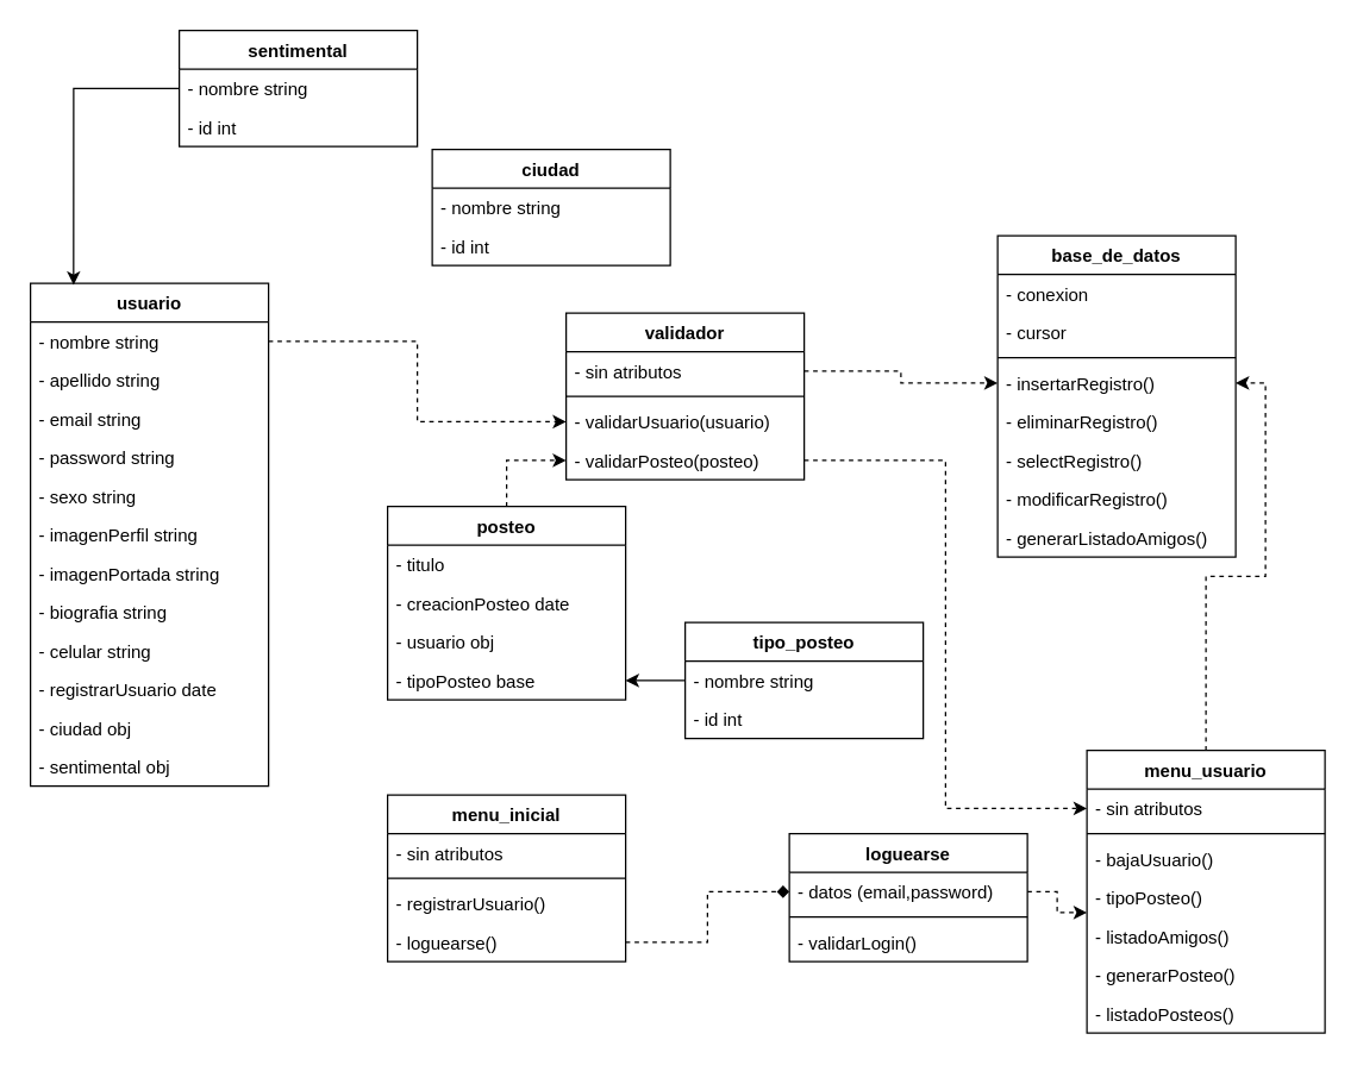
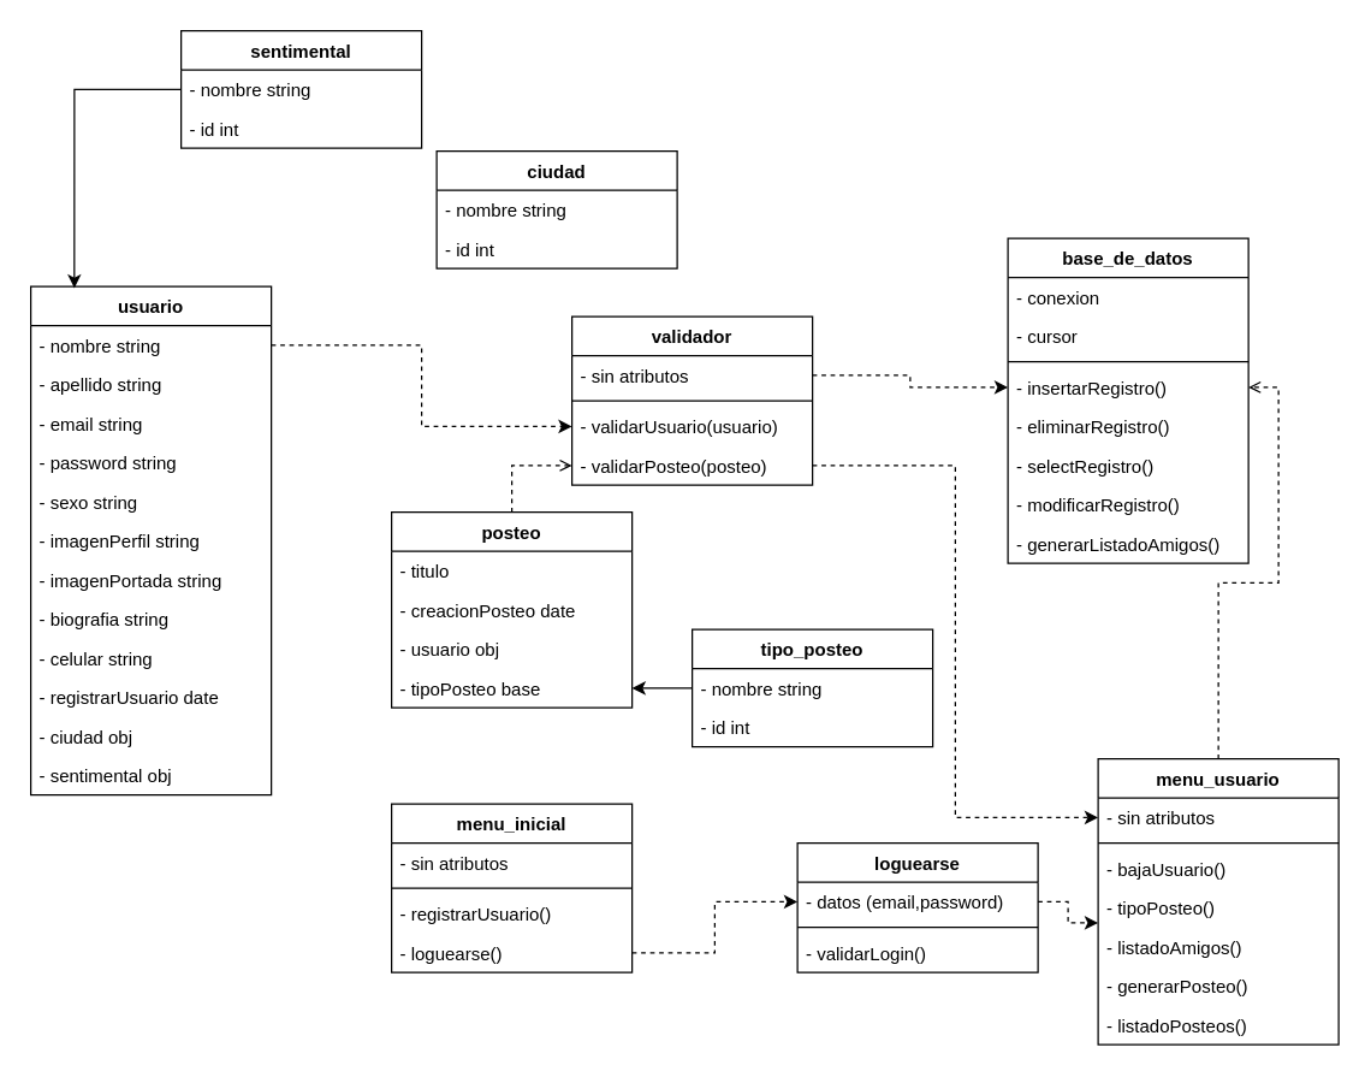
  <mxCell id="0" />
  <mxCell id="1" parent="0" />
  <mxCell id="2" value="usuario" style="swimlane;fontStyle=1;align=center;verticalAlign=top;childLayout=stackLayout;horizontal=1;startSize=26;horizontalStack=0;resizeParent=1;resizeParentMax=0;resizeLast=0;collapsible=1;marginBottom=0;" parent="1" vertex="1"><mxGeometry x="20" y="190" width="160" height="338" as="geometry"><mxRectangle x="-70" y="10" width="80" height="26" as="alternateBounds" /></mxGeometry></mxCell>
  <mxCell id="3" value="- nombre string" style="text;strokeColor=none;fillColor=none;align=left;verticalAlign=top;spacingLeft=4;spacingRight=4;overflow=hidden;rotatable=0;points=[[0,0.5],[1,0.5]];portConstraint=eastwest;" parent="2" vertex="1"><mxGeometry y="26" width="160" height="26" as="geometry" /></mxCell>
  <mxCell id="4" value="- apellido string" style="text;strokeColor=none;fillColor=none;align=left;verticalAlign=top;spacingLeft=4;spacingRight=4;overflow=hidden;rotatable=0;points=[[0,0.5],[1,0.5]];portConstraint=eastwest;" parent="2" vertex="1"><mxGeometry y="52" width="160" height="26" as="geometry" /></mxCell>
  <mxCell id="5" value="- email string" style="text;strokeColor=none;fillColor=none;align=left;verticalAlign=top;spacingLeft=4;spacingRight=4;overflow=hidden;rotatable=0;points=[[0,0.5],[1,0.5]];portConstraint=eastwest;" parent="2" vertex="1"><mxGeometry y="78" width="160" height="26" as="geometry" /></mxCell>
  <mxCell id="6" value="- password string" style="text;strokeColor=none;fillColor=none;align=left;verticalAlign=top;spacingLeft=4;spacingRight=4;overflow=hidden;rotatable=0;points=[[0,0.5],[1,0.5]];portConstraint=eastwest;" parent="2" vertex="1"><mxGeometry y="104" width="160" height="26" as="geometry" /></mxCell>
  <mxCell id="7" value="- sexo string" style="text;strokeColor=none;fillColor=none;align=left;verticalAlign=top;spacingLeft=4;spacingRight=4;overflow=hidden;rotatable=0;points=[[0,0.5],[1,0.5]];portConstraint=eastwest;" parent="2" vertex="1"><mxGeometry y="130" width="160" height="26" as="geometry" /></mxCell>
  <mxCell id="8" value="- imagenPerfil string" style="text;strokeColor=none;fillColor=none;align=left;verticalAlign=top;spacingLeft=4;spacingRight=4;overflow=hidden;rotatable=0;points=[[0,0.5],[1,0.5]];portConstraint=eastwest;" parent="2" vertex="1"><mxGeometry y="156" width="160" height="26" as="geometry" /></mxCell>
  <mxCell id="9" value="- imagenPortada string" style="text;strokeColor=none;fillColor=none;align=left;verticalAlign=top;spacingLeft=4;spacingRight=4;overflow=hidden;rotatable=0;points=[[0,0.5],[1,0.5]];portConstraint=eastwest;" parent="2" vertex="1"><mxGeometry y="182" width="160" height="26" as="geometry" /></mxCell>
  <mxCell id="10" value="- biografia string" style="text;strokeColor=none;fillColor=none;align=left;verticalAlign=top;spacingLeft=4;spacingRight=4;overflow=hidden;rotatable=0;points=[[0,0.5],[1,0.5]];portConstraint=eastwest;" parent="2" vertex="1"><mxGeometry y="208" width="160" height="26" as="geometry" /></mxCell>
  <mxCell id="11" value="- celular string" style="text;strokeColor=none;fillColor=none;align=left;verticalAlign=top;spacingLeft=4;spacingRight=4;overflow=hidden;rotatable=0;points=[[0,0.5],[1,0.5]];portConstraint=eastwest;" parent="2" vertex="1"><mxGeometry y="234" width="160" height="26" as="geometry" /></mxCell>
  <mxCell id="12" value="- registrarUsuario date" style="text;strokeColor=none;fillColor=none;align=left;verticalAlign=top;spacingLeft=4;spacingRight=4;overflow=hidden;rotatable=0;points=[[0,0.5],[1,0.5]];portConstraint=eastwest;" parent="2" vertex="1"><mxGeometry y="260" width="160" height="26" as="geometry" /></mxCell>
  <mxCell id="13" value="- ciudad obj" style="text;strokeColor=none;fillColor=none;align=left;verticalAlign=top;spacingLeft=4;spacingRight=4;overflow=hidden;rotatable=0;points=[[0,0.5],[1,0.5]];portConstraint=eastwest;" parent="2" vertex="1"><mxGeometry y="286" width="160" height="26" as="geometry" /></mxCell>
  <mxCell id="14" value="- sentimental obj" style="text;strokeColor=none;fillColor=none;align=left;verticalAlign=top;spacingLeft=4;spacingRight=4;overflow=hidden;rotatable=0;points=[[0,0.5],[1,0.5]];portConstraint=eastwest;" parent="2" vertex="1"><mxGeometry y="312" width="160" height="26" as="geometry" /></mxCell>
  <mxCell id="15" value="base_de_datos" style="swimlane;fontStyle=1;align=center;verticalAlign=top;childLayout=stackLayout;horizontal=1;startSize=26;horizontalStack=0;resizeParent=1;resizeParentMax=0;resizeLast=0;collapsible=1;marginBottom=0;" parent="1" vertex="1"><mxGeometry x="670" y="158" width="160" height="216" as="geometry" /></mxCell>
  <mxCell id="16" value="- conexion " style="text;strokeColor=none;fillColor=none;align=left;verticalAlign=top;spacingLeft=4;spacingRight=4;overflow=hidden;rotatable=0;points=[[0,0.5],[1,0.5]];portConstraint=eastwest;" parent="15" vertex="1"><mxGeometry y="26" width="160" height="26" as="geometry" /></mxCell>
  <mxCell id="17" value="- cursor" style="text;strokeColor=none;fillColor=none;align=left;verticalAlign=top;spacingLeft=4;spacingRight=4;overflow=hidden;rotatable=0;points=[[0,0.5],[1,0.5]];portConstraint=eastwest;" parent="15" vertex="1"><mxGeometry y="52" width="160" height="26" as="geometry" /></mxCell>
  <mxCell id="18" value="" style="line;strokeWidth=1;fillColor=none;align=left;verticalAlign=middle;spacingTop=-1;spacingLeft=3;spacingRight=3;rotatable=0;labelPosition=right;points=[];portConstraint=eastwest;" parent="15" vertex="1"><mxGeometry y="78" width="160" height="8" as="geometry" /></mxCell>
  <mxCell id="19" value="- insertarRegistro()" style="text;strokeColor=none;fillColor=none;align=left;verticalAlign=top;spacingLeft=4;spacingRight=4;overflow=hidden;rotatable=0;points=[[0,0.5],[1,0.5]];portConstraint=eastwest;" parent="15" vertex="1"><mxGeometry y="86" width="160" height="26" as="geometry" /></mxCell>
  <mxCell id="20" value="- eliminarRegistro()" style="text;strokeColor=none;fillColor=none;align=left;verticalAlign=top;spacingLeft=4;spacingRight=4;overflow=hidden;rotatable=0;points=[[0,0.5],[1,0.5]];portConstraint=eastwest;" parent="15" vertex="1"><mxGeometry y="112" width="160" height="26" as="geometry" /></mxCell>
  <mxCell id="21" value="- selectRegistro()" style="text;strokeColor=none;fillColor=none;align=left;verticalAlign=top;spacingLeft=4;spacingRight=4;overflow=hidden;rotatable=0;points=[[0,0.5],[1,0.5]];portConstraint=eastwest;" parent="15" vertex="1"><mxGeometry y="138" width="160" height="26" as="geometry" /></mxCell>
  <mxCell id="22" value="- modificarRegistro()" style="text;strokeColor=none;fillColor=none;align=left;verticalAlign=top;spacingLeft=4;spacingRight=4;overflow=hidden;rotatable=0;points=[[0,0.5],[1,0.5]];portConstraint=eastwest;" parent="15" vertex="1"><mxGeometry y="164" width="160" height="26" as="geometry" /></mxCell>
  <mxCell id="23" value="- generarListadoAmigos()" style="text;strokeColor=none;fillColor=none;align=left;verticalAlign=top;spacingLeft=4;spacingRight=4;overflow=hidden;rotatable=0;points=[[0,0.5],[1,0.5]];portConstraint=eastwest;" parent="15" vertex="1"><mxGeometry y="190" width="160" height="26" as="geometry" /></mxCell>
- <mxCell id="24" style="edgeStyle=orthogonalEdgeStyle;rounded=0;orthogonalLoop=1;jettySize=auto;html=1;entryX=0;entryY=0.5;entryDx=0;entryDy=0;dashed=1;" parent="1" source="25" target="34" edge="1"><mxGeometry relative="1" as="geometry" /></mxCell>
+ <mxCell id="24" style="edgeStyle=orthogonalEdgeStyle;rounded=0;orthogonalLoop=1;jettySize=auto;html=1;entryX=0;entryY=0.5;entryDx=0;entryDy=0;dashed=1;endArrow=open;" parent="1" source="25" target="34" edge="1"><mxGeometry relative="1" as="geometry" /></mxCell>
  <mxCell id="25" value="posteo" style="swimlane;fontStyle=1;align=center;verticalAlign=top;childLayout=stackLayout;horizontal=1;startSize=26;horizontalStack=0;resizeParent=1;resizeParentMax=0;resizeLast=0;collapsible=1;marginBottom=0;" parent="1" vertex="1"><mxGeometry x="260" y="340" width="160" height="130" as="geometry" /></mxCell>
  <mxCell id="26" value="- titulo" style="text;strokeColor=none;fillColor=none;align=left;verticalAlign=top;spacingLeft=4;spacingRight=4;overflow=hidden;rotatable=0;points=[[0,0.5],[1,0.5]];portConstraint=eastwest;" parent="25" vertex="1"><mxGeometry y="26" width="160" height="26" as="geometry" /></mxCell>
  <mxCell id="27" value="- creacionPosteo date" style="text;strokeColor=none;fillColor=none;align=left;verticalAlign=top;spacingLeft=4;spacingRight=4;overflow=hidden;rotatable=0;points=[[0,0.5],[1,0.5]];portConstraint=eastwest;" parent="25" vertex="1"><mxGeometry y="52" width="160" height="26" as="geometry" /></mxCell>
  <mxCell id="28" value="- usuario obj" style="text;strokeColor=none;fillColor=none;align=left;verticalAlign=top;spacingLeft=4;spacingRight=4;overflow=hidden;rotatable=0;points=[[0,0.5],[1,0.5]];portConstraint=eastwest;" parent="25" vertex="1"><mxGeometry y="78" width="160" height="26" as="geometry" /></mxCell>
  <mxCell id="29" value="- tipoPosteo base" style="text;strokeColor=none;fillColor=none;align=left;verticalAlign=top;spacingLeft=4;spacingRight=4;overflow=hidden;rotatable=0;points=[[0,0.5],[1,0.5]];portConstraint=eastwest;" parent="25" vertex="1"><mxGeometry y="104" width="160" height="26" as="geometry" /></mxCell>
  <mxCell id="30" value="validador" style="swimlane;fontStyle=1;align=center;verticalAlign=top;childLayout=stackLayout;horizontal=1;startSize=26;horizontalStack=0;resizeParent=1;resizeParentMax=0;resizeLast=0;collapsible=1;marginBottom=0;" parent="1" vertex="1"><mxGeometry x="380" y="210" width="160" height="112" as="geometry" /></mxCell>
  <mxCell id="31" value="- sin atributos" style="text;strokeColor=none;fillColor=none;align=left;verticalAlign=top;spacingLeft=4;spacingRight=4;overflow=hidden;rotatable=0;points=[[0,0.5],[1,0.5]];portConstraint=eastwest;" parent="30" vertex="1"><mxGeometry y="26" width="160" height="26" as="geometry" /></mxCell>
  <mxCell id="32" value="" style="line;strokeWidth=1;fillColor=none;align=left;verticalAlign=middle;spacingTop=-1;spacingLeft=3;spacingRight=3;rotatable=0;labelPosition=right;points=[];portConstraint=eastwest;" parent="30" vertex="1"><mxGeometry y="52" width="160" height="8" as="geometry" /></mxCell>
  <mxCell id="33" value="- validarUsuario(usuario)" style="text;strokeColor=none;fillColor=none;align=left;verticalAlign=top;spacingLeft=4;spacingRight=4;overflow=hidden;rotatable=0;points=[[0,0.5],[1,0.5]];portConstraint=eastwest;" parent="30" vertex="1"><mxGeometry y="60" width="160" height="26" as="geometry" /></mxCell>
  <mxCell id="34" value="- validarPosteo(posteo)" style="text;strokeColor=none;fillColor=none;align=left;verticalAlign=top;spacingLeft=4;spacingRight=4;overflow=hidden;rotatable=0;points=[[0,0.5],[1,0.5]];portConstraint=eastwest;" parent="30" vertex="1"><mxGeometry y="86" width="160" height="26" as="geometry" /></mxCell>
  <mxCell id="35" value="loguearse" style="swimlane;fontStyle=1;align=center;verticalAlign=top;childLayout=stackLayout;horizontal=1;startSize=26;horizontalStack=0;resizeParent=1;resizeParentMax=0;resizeLast=0;collapsible=1;marginBottom=0;" parent="1" vertex="1"><mxGeometry x="530" y="560" width="160" height="86" as="geometry"><mxRectangle x="440" y="380" width="60" height="26" as="alternateBounds" /></mxGeometry></mxCell>
  <mxCell id="36" value="- datos (email,password)" style="text;strokeColor=none;fillColor=none;align=left;verticalAlign=top;spacingLeft=4;spacingRight=4;overflow=hidden;rotatable=0;points=[[0,0.5],[1,0.5]];portConstraint=eastwest;" parent="35" vertex="1"><mxGeometry y="26" width="160" height="26" as="geometry" /></mxCell>
  <mxCell id="37" value="" style="line;strokeWidth=1;fillColor=none;align=left;verticalAlign=middle;spacingTop=-1;spacingLeft=3;spacingRight=3;rotatable=0;labelPosition=right;points=[];portConstraint=eastwest;" parent="35" vertex="1"><mxGeometry y="52" width="160" height="8" as="geometry" /></mxCell>
  <mxCell id="38" value="- validarLogin()" style="text;strokeColor=none;fillColor=none;align=left;verticalAlign=top;spacingLeft=4;spacingRight=4;overflow=hidden;rotatable=0;points=[[0,0.5],[1,0.5]];portConstraint=eastwest;" parent="35" vertex="1"><mxGeometry y="60" width="160" height="26" as="geometry" /></mxCell>
  <mxCell id="39" style="edgeStyle=orthogonalEdgeStyle;rounded=0;orthogonalLoop=1;jettySize=auto;html=1;dashed=1;" parent="1" source="31" target="19" edge="1"><mxGeometry relative="1" as="geometry" /></mxCell>
  <mxCell id="40" value="menu_inicial" style="swimlane;fontStyle=1;align=center;verticalAlign=top;childLayout=stackLayout;horizontal=1;startSize=26;horizontalStack=0;resizeParent=1;resizeParentMax=0;resizeLast=0;collapsible=1;marginBottom=0;" parent="1" vertex="1"><mxGeometry x="260" y="534" width="160" height="112" as="geometry"><mxRectangle x="170" y="354" width="110" height="26" as="alternateBounds" /></mxGeometry></mxCell>
  <mxCell id="41" value="- sin atributos" style="text;strokeColor=none;fillColor=none;align=left;verticalAlign=top;spacingLeft=4;spacingRight=4;overflow=hidden;rotatable=0;points=[[0,0.5],[1,0.5]];portConstraint=eastwest;" parent="40" vertex="1"><mxGeometry y="26" width="160" height="26" as="geometry" /></mxCell>
  <mxCell id="42" value="" style="line;strokeWidth=1;fillColor=none;align=left;verticalAlign=middle;spacingTop=-1;spacingLeft=3;spacingRight=3;rotatable=0;labelPosition=right;points=[];portConstraint=eastwest;" parent="40" vertex="1"><mxGeometry y="52" width="160" height="8" as="geometry" /></mxCell>
  <mxCell id="43" value="- registrarUsuario()" style="text;strokeColor=none;fillColor=none;align=left;verticalAlign=top;spacingLeft=4;spacingRight=4;overflow=hidden;rotatable=0;points=[[0,0.5],[1,0.5]];portConstraint=eastwest;" parent="40" vertex="1"><mxGeometry y="60" width="160" height="26" as="geometry" /></mxCell>
  <mxCell id="44" value="- loguearse()" style="text;strokeColor=none;fillColor=none;align=left;verticalAlign=top;spacingLeft=4;spacingRight=4;overflow=hidden;rotatable=0;points=[[0,0.5],[1,0.5]];portConstraint=eastwest;" parent="40" vertex="1"><mxGeometry y="86" width="160" height="26" as="geometry" /></mxCell>
- <mxCell id="45" style="edgeStyle=orthogonalEdgeStyle;rounded=0;orthogonalLoop=1;jettySize=auto;html=1;entryX=0;entryY=0.5;entryDx=0;entryDy=0;dashed=1;endArrow=diamond;" parent="1" source="44" target="36" edge="1"><mxGeometry relative="1" as="geometry" /></mxCell>
- <mxCell id="46" style="edgeStyle=orthogonalEdgeStyle;rounded=0;orthogonalLoop=1;jettySize=auto;html=1;entryX=1;entryY=0.5;entryDx=0;entryDy=0;dashed=1;" parent="1" source="47" target="19" edge="1"><mxGeometry relative="1" as="geometry" /></mxCell>
+ <mxCell id="45" style="edgeStyle=orthogonalEdgeStyle;rounded=0;orthogonalLoop=1;jettySize=auto;html=1;entryX=0;entryY=0.5;entryDx=0;entryDy=0;dashed=1;" parent="1" source="44" target="36" edge="1"><mxGeometry relative="1" as="geometry" /></mxCell>
+ <mxCell id="46" style="edgeStyle=orthogonalEdgeStyle;rounded=0;orthogonalLoop=1;jettySize=auto;html=1;entryX=1;entryY=0.5;entryDx=0;entryDy=0;dashed=1;endArrow=open;" parent="1" source="47" target="19" edge="1"><mxGeometry relative="1" as="geometry" /></mxCell>
  <mxCell id="47" value="menu_usuario" style="swimlane;fontStyle=1;align=center;verticalAlign=top;childLayout=stackLayout;horizontal=1;startSize=26;horizontalStack=0;resizeParent=1;resizeParentMax=0;resizeLast=0;collapsible=1;marginBottom=0;" parent="1" vertex="1"><mxGeometry x="730" y="504" width="160" height="190" as="geometry"><mxRectangle x="640" y="324" width="110" height="26" as="alternateBounds" /></mxGeometry></mxCell>
  <mxCell id="48" value="- sin atributos" style="text;strokeColor=none;fillColor=none;align=left;verticalAlign=top;spacingLeft=4;spacingRight=4;overflow=hidden;rotatable=0;points=[[0,0.5],[1,0.5]];portConstraint=eastwest;" parent="47" vertex="1"><mxGeometry y="26" width="160" height="26" as="geometry" /></mxCell>
  <mxCell id="49" value="" style="line;strokeWidth=1;fillColor=none;align=left;verticalAlign=middle;spacingTop=-1;spacingLeft=3;spacingRight=3;rotatable=0;labelPosition=right;points=[];portConstraint=eastwest;" parent="47" vertex="1"><mxGeometry y="52" width="160" height="8" as="geometry" /></mxCell>
  <mxCell id="50" value="- bajaUsuario()" style="text;strokeColor=none;fillColor=none;align=left;verticalAlign=top;spacingLeft=4;spacingRight=4;overflow=hidden;rotatable=0;points=[[0,0.5],[1,0.5]];portConstraint=eastwest;" parent="47" vertex="1"><mxGeometry y="60" width="160" height="26" as="geometry" /></mxCell>
  <mxCell id="51" value="- tipoPosteo()" style="text;strokeColor=none;fillColor=none;align=left;verticalAlign=top;spacingLeft=4;spacingRight=4;overflow=hidden;rotatable=0;points=[[0,0.5],[1,0.5]];portConstraint=eastwest;" parent="47" vertex="1"><mxGeometry y="86" width="160" height="26" as="geometry" /></mxCell>
  <mxCell id="52" value="- listadoAmigos()" style="text;strokeColor=none;fillColor=none;align=left;verticalAlign=top;spacingLeft=4;spacingRight=4;overflow=hidden;rotatable=0;points=[[0,0.5],[1,0.5]];portConstraint=eastwest;" parent="47" vertex="1"><mxGeometry y="112" width="160" height="26" as="geometry" /></mxCell>
  <mxCell id="53" value="- generarPosteo()" style="text;strokeColor=none;fillColor=none;align=left;verticalAlign=top;spacingLeft=4;spacingRight=4;overflow=hidden;rotatable=0;points=[[0,0.5],[1,0.5]];portConstraint=eastwest;" parent="47" vertex="1"><mxGeometry y="138" width="160" height="26" as="geometry" /></mxCell>
  <mxCell id="54" value="- listadoPosteos()" style="text;strokeColor=none;fillColor=none;align=left;verticalAlign=top;spacingLeft=4;spacingRight=4;overflow=hidden;rotatable=0;points=[[0,0.5],[1,0.5]];portConstraint=eastwest;" parent="47" vertex="1"><mxGeometry y="164" width="160" height="26" as="geometry" /></mxCell>
  <mxCell id="55" style="edgeStyle=orthogonalEdgeStyle;rounded=0;orthogonalLoop=1;jettySize=auto;html=1;exitX=1;exitY=0.5;exitDx=0;exitDy=0;entryX=0;entryY=0.885;entryDx=0;entryDy=0;entryPerimeter=0;dashed=1;" parent="1" source="36" target="51" edge="1"><mxGeometry relative="1" as="geometry" /></mxCell>
  <mxCell id="56" style="edgeStyle=orthogonalEdgeStyle;rounded=0;orthogonalLoop=1;jettySize=auto;html=1;entryX=0;entryY=0.5;entryDx=0;entryDy=0;dashed=1;" parent="1" source="34" target="48" edge="1"><mxGeometry relative="1" as="geometry" /></mxCell>
  <mxCell id="57" style="edgeStyle=orthogonalEdgeStyle;rounded=0;orthogonalLoop=1;jettySize=auto;html=1;" parent="1" source="58" target="29" edge="1"><mxGeometry relative="1" as="geometry" /></mxCell>
  <mxCell id="58" value="tipo_posteo" style="swimlane;fontStyle=1;align=center;verticalAlign=top;childLayout=stackLayout;horizontal=1;startSize=26;horizontalStack=0;resizeParent=1;resizeParentMax=0;resizeLast=0;collapsible=1;marginBottom=0;" parent="1" vertex="1"><mxGeometry x="460" y="418" width="160" height="78" as="geometry" /></mxCell>
  <mxCell id="59" value="- nombre string" style="text;strokeColor=none;fillColor=none;align=left;verticalAlign=top;spacingLeft=4;spacingRight=4;overflow=hidden;rotatable=0;points=[[0,0.5],[1,0.5]];portConstraint=eastwest;" parent="58" vertex="1"><mxGeometry y="26" width="160" height="26" as="geometry" /></mxCell>
  <mxCell id="60" value="- id int" style="text;strokeColor=none;fillColor=none;align=left;verticalAlign=top;spacingLeft=4;spacingRight=4;overflow=hidden;rotatable=0;points=[[0,0.5],[1,0.5]];portConstraint=eastwest;" vertex="1" parent="58"><mxGeometry y="52" width="160" height="26" as="geometry" /></mxCell>
  <mxCell id="61" style="edgeStyle=orthogonalEdgeStyle;rounded=0;orthogonalLoop=1;jettySize=auto;html=1;exitX=1;exitY=0.5;exitDx=0;exitDy=0;entryX=0;entryY=0.5;entryDx=0;entryDy=0;dashed=1;" parent="1" source="3" target="33" edge="1"><mxGeometry relative="1" as="geometry" /></mxCell>
  <mxCell id="62" value="ciudad" style="swimlane;fontStyle=1;align=center;verticalAlign=top;childLayout=stackLayout;horizontal=1;startSize=26;horizontalStack=0;resizeParent=1;resizeParentMax=0;resizeLast=0;collapsible=1;marginBottom=0;" parent="1" vertex="1"><mxGeometry x="290" y="100" width="160" height="78" as="geometry" /></mxCell>
  <mxCell id="63" value="- nombre string" style="text;strokeColor=none;fillColor=none;align=left;verticalAlign=top;spacingLeft=4;spacingRight=4;overflow=hidden;rotatable=0;points=[[0,0.5],[1,0.5]];portConstraint=eastwest;" parent="62" vertex="1"><mxGeometry y="26" width="160" height="26" as="geometry" /></mxCell>
  <mxCell id="64" value="- id int" style="text;strokeColor=none;fillColor=none;align=left;verticalAlign=top;spacingLeft=4;spacingRight=4;overflow=hidden;rotatable=0;points=[[0,0.5],[1,0.5]];portConstraint=eastwest;" vertex="1" parent="62"><mxGeometry y="52" width="160" height="26" as="geometry" /></mxCell>
  <mxCell id="65" value="sentimental" style="swimlane;fontStyle=1;align=center;verticalAlign=top;childLayout=stackLayout;horizontal=1;startSize=26;horizontalStack=0;resizeParent=1;resizeParentMax=0;resizeLast=0;collapsible=1;marginBottom=0;" parent="1" vertex="1"><mxGeometry x="120" y="20" width="160" height="78" as="geometry" /></mxCell>
  <mxCell id="66" value="- nombre string" style="text;strokeColor=none;fillColor=none;align=left;verticalAlign=top;spacingLeft=4;spacingRight=4;overflow=hidden;rotatable=0;points=[[0,0.5],[1,0.5]];portConstraint=eastwest;" parent="65" vertex="1"><mxGeometry y="26" width="160" height="26" as="geometry" /></mxCell>
  <mxCell id="67" value="- id int" style="text;strokeColor=none;fillColor=none;align=left;verticalAlign=top;spacingLeft=4;spacingRight=4;overflow=hidden;rotatable=0;points=[[0,0.5],[1,0.5]];portConstraint=eastwest;" vertex="1" parent="65"><mxGeometry y="52" width="160" height="26" as="geometry" /></mxCell>
  <mxCell id="68" style="edgeStyle=orthogonalEdgeStyle;rounded=0;orthogonalLoop=1;jettySize=auto;html=1;exitX=0;exitY=0.5;exitDx=0;exitDy=0;entryX=0.181;entryY=0.003;entryDx=0;entryDy=0;entryPerimeter=0;" parent="1" source="66" target="2" edge="1"><mxGeometry relative="1" as="geometry" /></mxCell>
